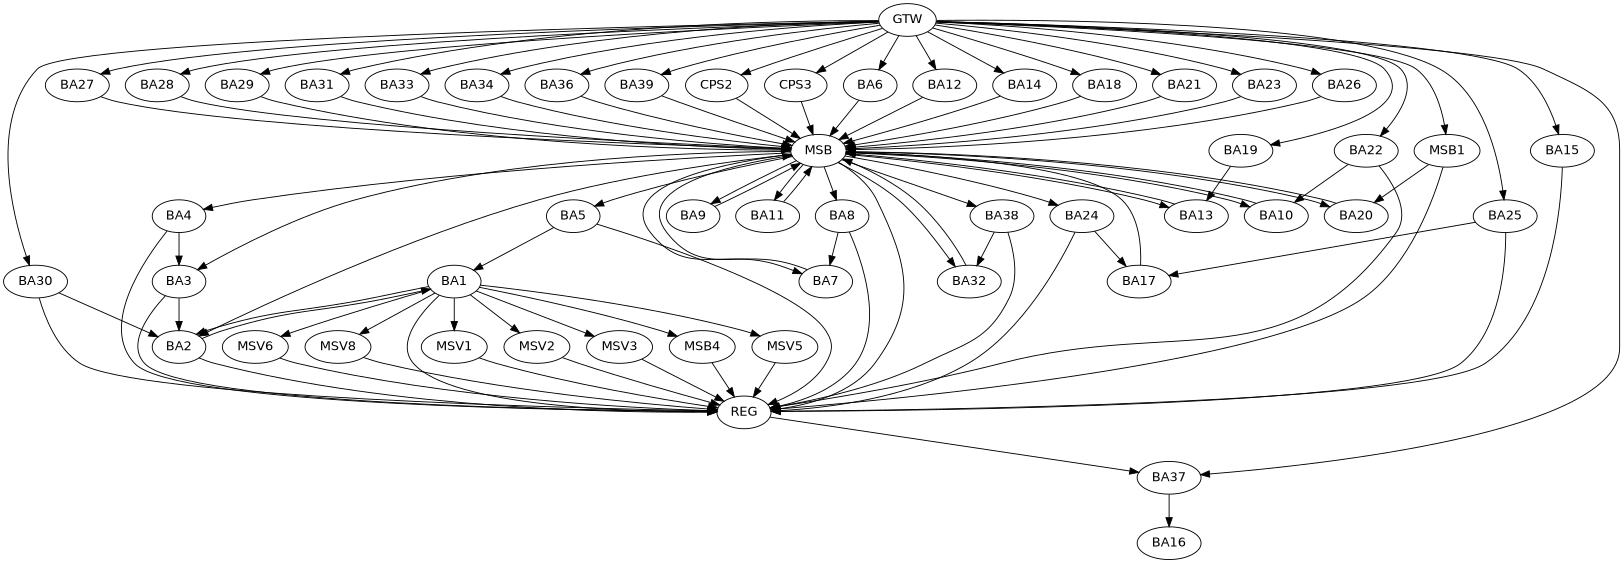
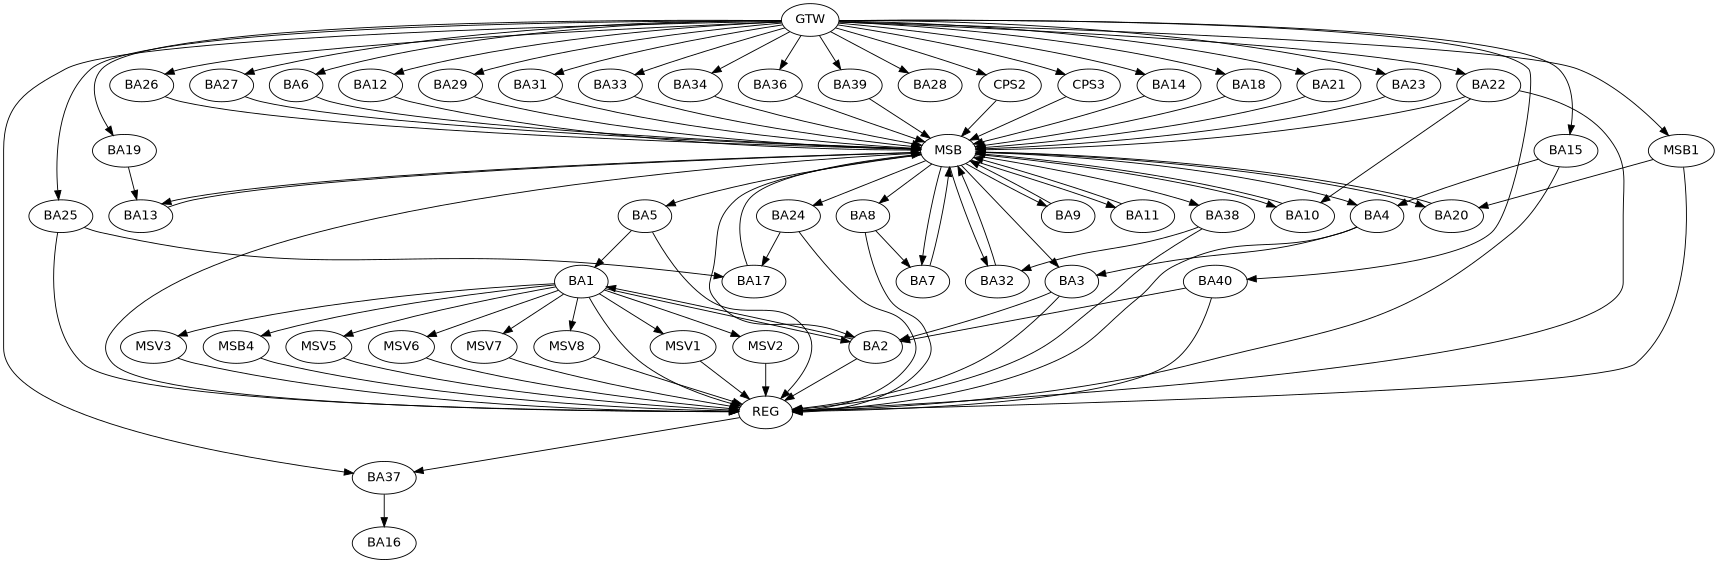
  strict digraph {
    fontname="DejaVu Sans"
    node [fontname="DejaVu Sans"]
    edge [fontname="DejaVu Sans"]
    n1 [label=BA1]
    n2 [label=BA2]
    n3 [label=REG]
    n4 [label=MSV1]
    n5 [label=MSV2]
    n6 [label=MSV3]
    n7 [label=MSB4]
    n8 [label=MSV5]
    n9 [label=MSV6]
+   n10 [label=MSV7]
    n11 [label=MSV8]
    n12 [label=BA37]
    n13 [label=BA3]
    n14 [label=BA4]
    n15 [label=BA5]
    n16 [label=BA6]
    n17 [label=MSB]
    n18 [label=BA7]
    n19 [label=BA8]
    n20 [label=BA9]
    n21 [label=BA10]
    n22 [label=BA11]
    n23 [label=BA13]
    n24 [label=BA20]
    n25 [label=BA24]
    n26 [label=BA32]
    n27 [label=BA38]
    n28 [label=BA12]
    n29 [label=BA14]
    n30 [label=BA15]
    n31 [label=BA16]
    n32 [label=BA17]
    n33 [label=BA18]
    n34 [label=BA19]
    n35 [label=BA21]
    n36 [label=BA22]
    n37 [label=BA23]
    n38 [label=BA25]
    n39 [label=BA26]
    n40 [label=BA27]
    n41 [label=BA28]
    n42 [label=BA29]
-   n43 [label=BA30]
+   n43 [label=BA40]
    n44 [label=BA31]
    n45 [label=BA33]
    n46 [label=BA34]
    n47 [label=BA36]
    n48 [label=BA39]
    n49 [label=MSB1]
    n50 [label=CPS2]
    n51 [label=CPS3]
    n52 [label=GTW]
    n1 -> n2
    n1 -> n3
    n1 -> n4
    n1 -> n5
    n1 -> n6
    n1 -> n7
    n1 -> n8
    n1 -> n9
+   n1 -> n10
    n1 -> n11
    n2 -> n1
    n2 -> n3
    n3 -> n12
    n4 -> n3
    n5 -> n3
    n6 -> n3
    n7 -> n3
    n8 -> n3
    n9 -> n3
+   n10 -> n3
    n11 -> n3
    n12 -> n31
    n13 -> n2
    n13 -> n3
    n14 -> n3
    n14 -> n13
    n15 -> n1
    n15 -> n3
    n16 -> n17
    n17 -> n2
    n17 -> n3
    n17 -> n13
    n17 -> n14
    n17 -> n15
    n17 -> n18
    n17 -> n19
    n17 -> n20
    n17 -> n21
    n17 -> n22
    n17 -> n23
    n17 -> n24
    n17 -> n25
    n17 -> n26
    n17 -> n27
    n18 -> n17
    n19 -> n3
    n19 -> n18
    n20 -> n17
    n21 -> n17
    n22 -> n17
    n23 -> n17
    n24 -> n17
    n25 -> n3
    n25 -> n32
    n26 -> n17
    n27 -> n3
    n27 -> n26
    n28 -> n17
    n29 -> n17
    n30 -> n3
+   n30 -> n14
    n32 -> n17
    n33 -> n17
    n34 -> n23
    n35 -> n17
    n36 -> n3
    n36 -> n21
    n37 -> n17
    n38 -> n3
    n38 -> n32
    n39 -> n17
    n40 -> n17
-   n41 -> n17
+   n36 -> n17
    n42 -> n17
    n43 -> n2
    n43 -> n3
    n44 -> n17
    n45 -> n17
    n46 -> n17
    n47 -> n17
    n48 -> n17
    n49 -> n3
    n49 -> n24
    n50 -> n17
    n51 -> n17
    n52 -> n12
    n52 -> n16
    n52 -> n28
    n52 -> n29
    n52 -> n30
    n52 -> n33
    n52 -> n34
    n52 -> n35
    n52 -> n36
    n52 -> n37
    n52 -> n38
    n52 -> n39
    n52 -> n40
    n52 -> n41
    n52 -> n42
    n52 -> n43
    n52 -> n44
    n52 -> n45
    n52 -> n46
    n52 -> n47
    n52 -> n48
    n52 -> n49
    n52 -> n50
    n52 -> n51
  }
